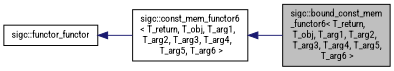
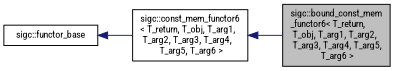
  digraph {
    rankdir=LR
    fontname="Roboto Condensed"
    node [color=black fillcolor=white fontname="Roboto Condensed" fontsize=10 shape=record style=filled]
    edge [color=midnightblue dir=back fontname="Roboto Condensed" fontsize=10 labelfontname=Sans labelfontsize=10 style=solid]
    n1 [fillcolor=grey75 fontcolor=black height=0.2 label="sigc::bound_const_mem\l_functor6\< T_return,\l T_obj, T_arg1, T_arg2,\l T_arg3, T_arg4, T_arg5,\l T_arg6 \>" width=0.4]
    n2 [height=0.2 label="sigc::const_mem_functor6\l\< T_return, T_obj, T_arg1,\l T_arg2, T_arg3, T_arg4,\l T_arg5, T_arg6 \>" width=0.4]
-   n3 [height=0.2 label="sigc::functor_functor" width=0.4]
+   n3 [height=0.2 label="sigc::functor_base" width=0.4]
    n2 -> n1
    n3 -> n2
  }
